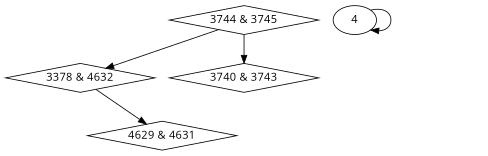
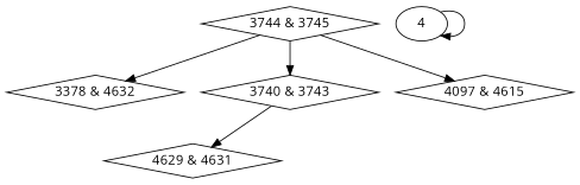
  digraph {
    fontname="Open Sans"
    node [fontname="Open Sans" shape=diamond]
    edge [fontname="Open Sans"]
    n1 [label="3378 & 4632"]
    n2 [label="4629 & 4631"]
    n3 [label="3740 & 3743"]
    n4 [label="3744 & 3745"]
+   n5 [label="4097 & 4615"]
    n6 [label=4 shape=""]
-   n1 -> n2
+   n3 -> n2
    n4 -> n1
    n4 -> n3
+   n4 -> n5
    n6 -> n6
  }
